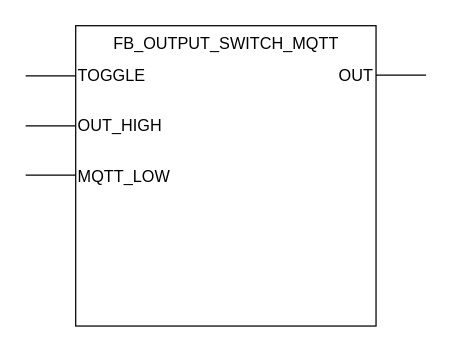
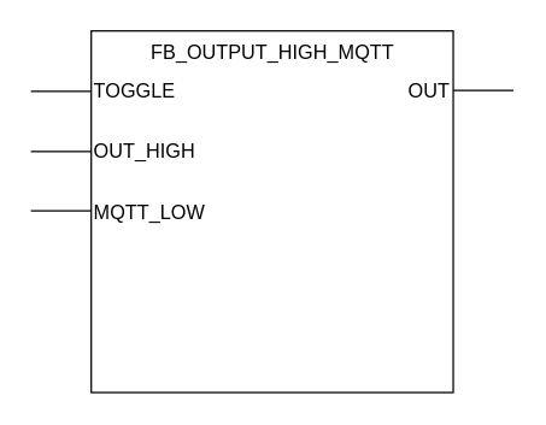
  <mxCell id="0" />
  <mxCell id="1" parent="0" />
  <mxCell id="2" value="" style="whiteSpace=wrap;html=1;aspect=fixed;" parent="1" vertex="1"><mxGeometry x="60" y="20" width="240" height="240" as="geometry" /></mxCell>
- <mxCell id="3" value="&lt;div&gt;&lt;span&gt;FB_OUTPUT_SWITCH_MQTT&lt;/span&gt;&lt;/div&gt;" style="text;html=1;align=center;fontSize=13;" parent="1" vertex="1"><mxGeometry x="75" y="20" width="210" height="30" as="geometry" /></mxCell>
+ <mxCell id="3" value="&lt;div&gt;&lt;span&gt;FB_OUTPUT_HIGH_MQTT&lt;/span&gt;&lt;/div&gt;" style="text;html=1;align=center;fontSize=13;" parent="1" vertex="1"><mxGeometry x="75" y="20" width="210" height="30" as="geometry" /></mxCell>
  <mxCell id="4" value="" style="endArrow=none;html=1;fontSize=13;" parent="1" edge="1"><mxGeometry width="50" height="50" relative="1" as="geometry"><mxPoint x="20" y="60" as="sourcePoint" /><mxPoint x="60" y="60" as="targetPoint" /><Array as="points"><mxPoint x="20" y="60" /></Array></mxGeometry></mxCell>
  <mxCell id="5" value="TOGGLE" style="text;html=1;strokeColor=none;fillColor=none;align=left;verticalAlign=middle;whiteSpace=wrap;rounded=0;fontSize=13;" parent="1" vertex="1"><mxGeometry x="60" y="50" width="80" height="20" as="geometry" /></mxCell>
  <mxCell id="6" value="" style="endArrow=none;html=1;fontSize=13;" parent="1" edge="1"><mxGeometry width="50" height="50" relative="1" as="geometry"><mxPoint x="300" y="59.5" as="sourcePoint" /><mxPoint x="340" y="59.5" as="targetPoint" /><Array as="points"><mxPoint x="300" y="59.5" /></Array></mxGeometry></mxCell>
  <mxCell id="7" value="OUT" style="text;html=1;strokeColor=none;fillColor=none;align=right;verticalAlign=middle;whiteSpace=wrap;rounded=0;fontSize=13;" parent="1" vertex="1"><mxGeometry x="220" y="50" width="80" height="20" as="geometry" /></mxCell>
  <mxCell id="8" value="" style="endArrow=none;html=1;fontSize=13;" parent="1" edge="1"><mxGeometry width="50" height="50" relative="1" as="geometry"><mxPoint x="20" y="100" as="sourcePoint" /><mxPoint x="60" y="100" as="targetPoint" /><Array as="points"><mxPoint x="20" y="100" /></Array></mxGeometry></mxCell>
  <mxCell id="9" value="" style="endArrow=none;html=1;fontSize=13;" parent="1" edge="1"><mxGeometry width="50" height="50" relative="1" as="geometry"><mxPoint x="20" y="139.5" as="sourcePoint" /><mxPoint x="60" y="139.5" as="targetPoint" /><Array as="points"><mxPoint x="20" y="139.5" /><mxPoint x="40" y="139.5" /></Array></mxGeometry></mxCell>
  <mxCell id="10" value="OUT_HIGH" style="text;html=1;strokeColor=none;fillColor=none;align=left;verticalAlign=middle;whiteSpace=wrap;rounded=0;fontSize=13;" parent="1" vertex="1"><mxGeometry x="60" y="90" width="80" height="20" as="geometry" /></mxCell>
  <mxCell id="11" value="MQTT_LOW" style="text;html=1;strokeColor=none;fillColor=none;align=left;verticalAlign=middle;whiteSpace=wrap;rounded=0;fontSize=13;" parent="1" vertex="1"><mxGeometry x="60" y="130" width="80" height="20" as="geometry" /></mxCell>
